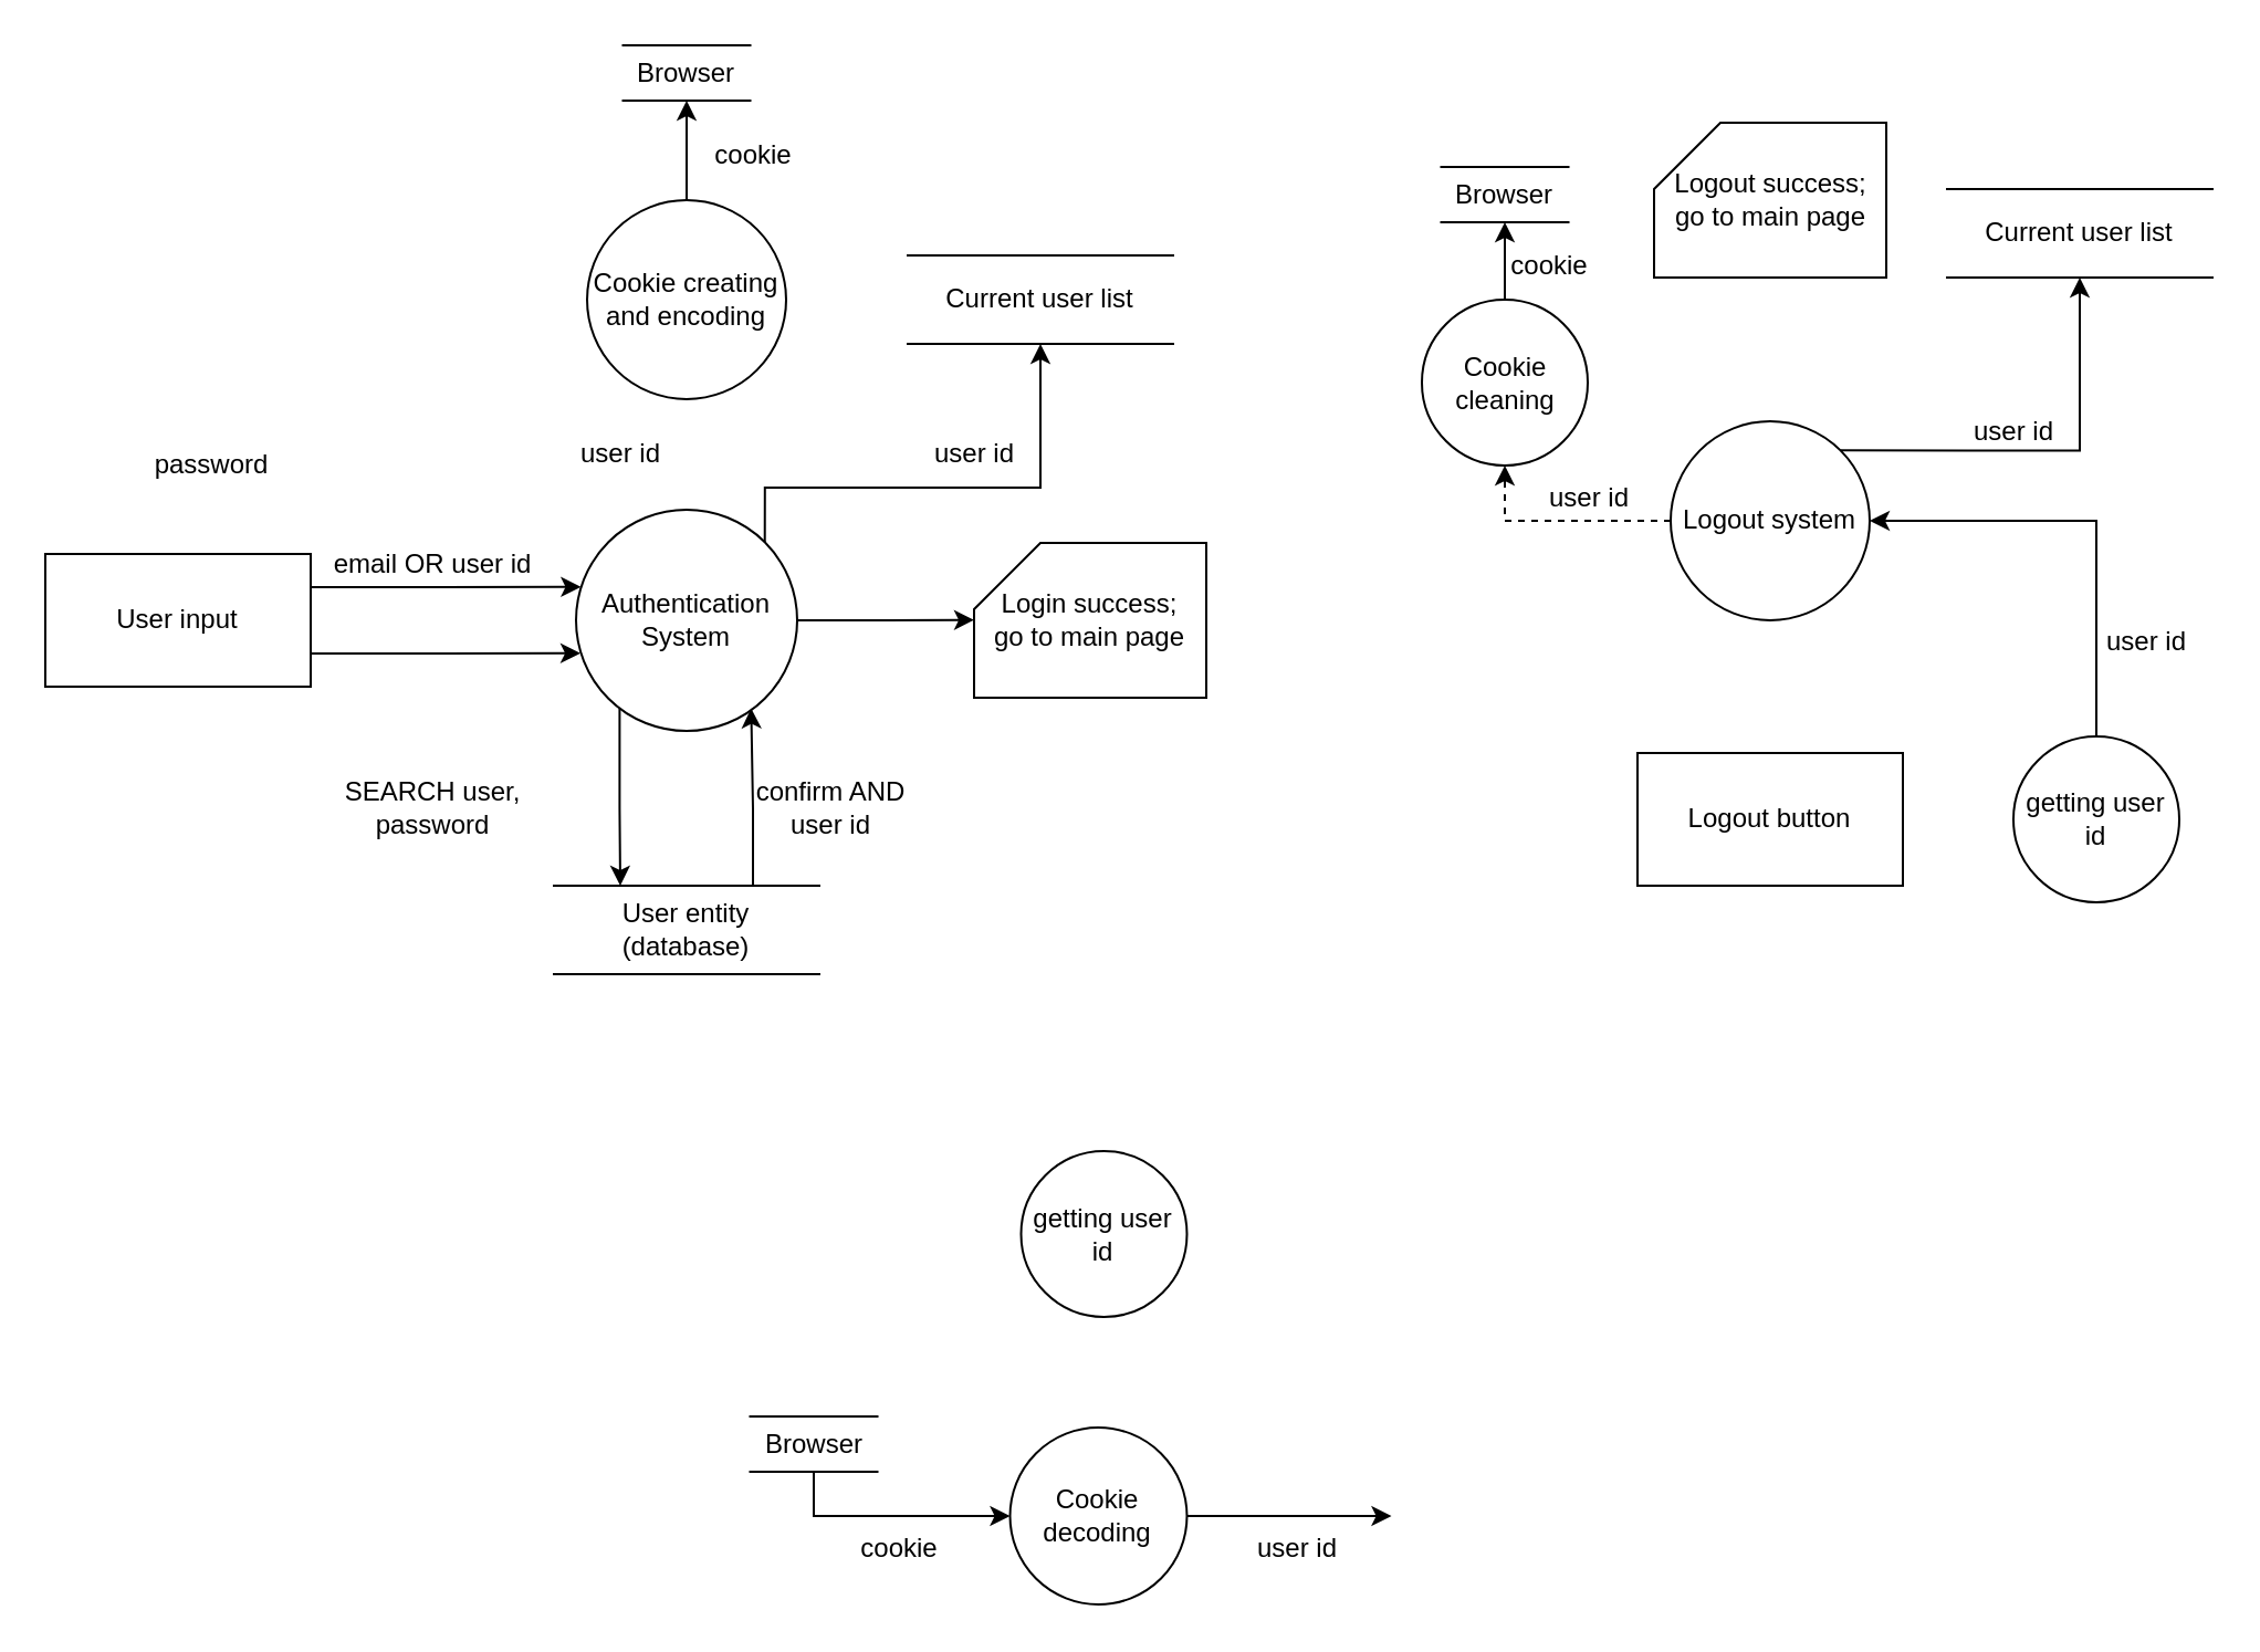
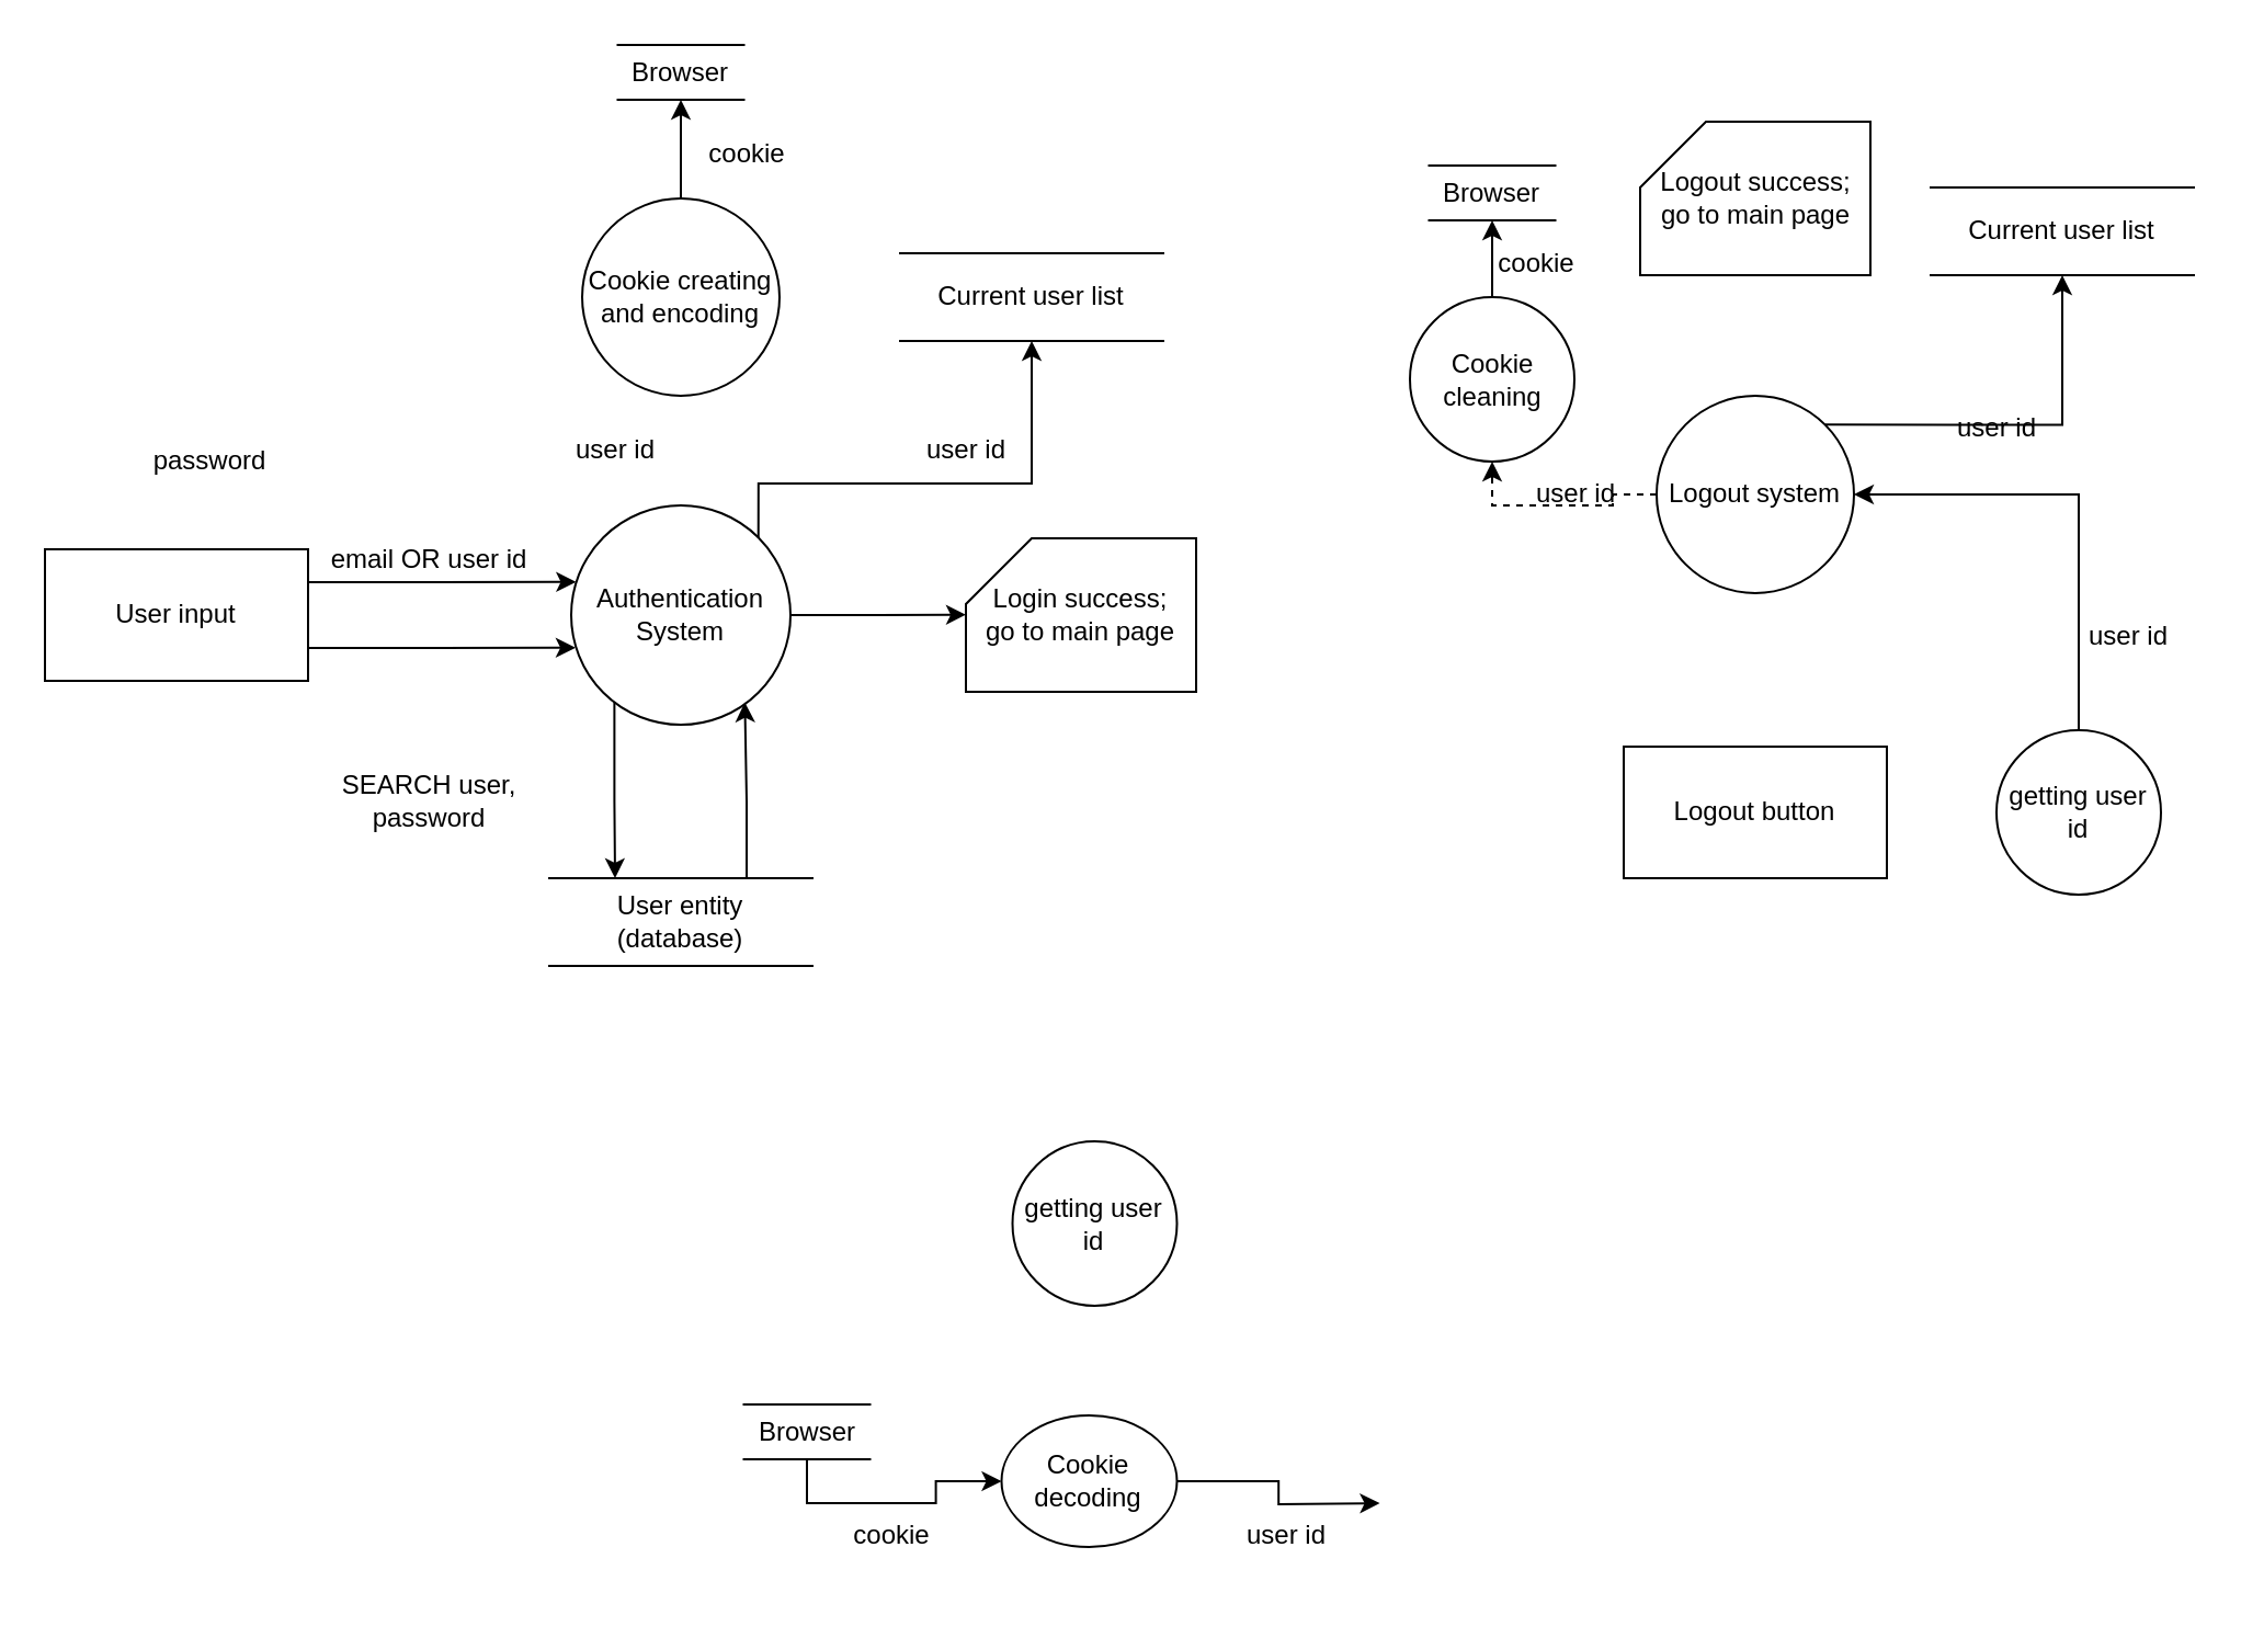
  <mxCell id="0" />
  <mxCell id="1" parent="0" />
  <mxCell id="2" style="edgeStyle=orthogonalEdgeStyle;rounded=0;orthogonalLoop=1;jettySize=auto;html=1;exitX=1;exitY=0.25;exitDx=0;exitDy=0;entryX=0.022;entryY=0.349;entryDx=0;entryDy=0;entryPerimeter=0;" parent="1" source="4" target="13" edge="1"><mxGeometry relative="1" as="geometry"><mxPoint x="260" y="265" as="targetPoint" /></mxGeometry></mxCell>
  <mxCell id="3" style="edgeStyle=orthogonalEdgeStyle;rounded=0;orthogonalLoop=1;jettySize=auto;html=1;exitX=1;exitY=0.75;exitDx=0;exitDy=0;entryX=0.02;entryY=0.649;entryDx=0;entryDy=0;entryPerimeter=0;" parent="1" source="4" target="13" edge="1"><mxGeometry relative="1" as="geometry"><mxPoint x="260" y="295" as="targetPoint" /></mxGeometry></mxCell>
  <mxCell id="4" value="User input" style="rounded=0;whiteSpace=wrap;html=1;" parent="1" vertex="1"><mxGeometry x="20" y="250" width="120" height="60" as="geometry" /></mxCell>
  <mxCell id="5" value="email OR user id" style="text;html=1;align=center;verticalAlign=middle;resizable=0;points=[];autosize=1;strokeColor=none;fillColor=none;" parent="1" vertex="1"><mxGeometry x="140" y="240" width="110" height="30" as="geometry" /></mxCell>
  <mxCell id="6" value="password" style="text;html=1;align=center;verticalAlign=middle;resizable=0;points=[];autosize=1;strokeColor=none;fillColor=none;" parent="1" vertex="1"><mxGeometry x="60" y="195" width="70" height="30" as="geometry" /></mxCell>
  <mxCell id="7" style="edgeStyle=orthogonalEdgeStyle;rounded=0;orthogonalLoop=1;jettySize=auto;html=1;exitX=0.75;exitY=0;exitDx=0;exitDy=0;entryX=0.792;entryY=0.898;entryDx=0;entryDy=0;entryPerimeter=0;" parent="1" source="9" target="13" edge="1"><mxGeometry relative="1" as="geometry" /></mxCell>
  <mxCell id="8" style="edgeStyle=orthogonalEdgeStyle;rounded=0;orthogonalLoop=1;jettySize=auto;html=1;entryX=0.25;entryY=0;entryDx=0;entryDy=0;exitX=0.197;exitY=0.897;exitDx=0;exitDy=0;exitPerimeter=0;" parent="1" source="13" target="9" edge="1"><mxGeometry relative="1" as="geometry"><mxPoint x="280" y="360" as="targetPoint" /><mxPoint x="280" y="340" as="sourcePoint" /></mxGeometry></mxCell>
  <mxCell id="9" value="User entity (database)" style="shape=partialRectangle;whiteSpace=wrap;html=1;left=0;right=0;fillColor=none;rounded=0;strokeColor=default;fontFamily=Helvetica;fontSize=12;fontColor=default;" parent="1" vertex="1"><mxGeometry x="250" y="400" width="120" height="40" as="geometry" /></mxCell>
  <mxCell id="10" value="Login success;&lt;br&gt;go to main page" style="shape=card;whiteSpace=wrap;html=1;" parent="1" vertex="1"><mxGeometry x="440" y="245" width="105" height="70" as="geometry" /></mxCell>
  <mxCell id="11" style="edgeStyle=orthogonalEdgeStyle;rounded=0;orthogonalLoop=1;jettySize=auto;html=1;exitX=1;exitY=0.5;exitDx=0;exitDy=0;" parent="1" source="13" edge="1"><mxGeometry relative="1" as="geometry"><mxPoint x="440" y="279.833" as="targetPoint" /></mxGeometry></mxCell>
  <mxCell id="12" style="edgeStyle=orthogonalEdgeStyle;rounded=0;orthogonalLoop=1;jettySize=auto;html=1;exitX=1;exitY=0;exitDx=0;exitDy=0;entryX=0.5;entryY=1;entryDx=0;entryDy=0;" parent="1" source="13" target="21" edge="1"><mxGeometry relative="1" as="geometry"><Array as="points"><mxPoint x="345" y="220" /><mxPoint x="470" y="220" /></Array></mxGeometry></mxCell>
  <mxCell id="13" value="Authentication&lt;br&gt;System" style="ellipse;whiteSpace=wrap;html=1;aspect=fixed;rounded=0;strokeColor=default;fontFamily=Helvetica;fontSize=12;fontColor=default;fillColor=none;" parent="1" vertex="1"><mxGeometry x="260" y="230" width="100" height="100" as="geometry" /></mxCell>
  <mxCell id="14" value="SEARCH user,&lt;br&gt;password" style="text;html=1;align=center;verticalAlign=middle;resizable=0;points=[];autosize=1;strokeColor=none;fillColor=none;" parent="1" vertex="1"><mxGeometry x="145" y="345" width="100" height="40" as="geometry" /></mxCell>
- <mxCell id="15" value="confirm AND&lt;br&gt;user id" style="text;html=1;align=center;verticalAlign=middle;resizable=0;points=[];autosize=1;strokeColor=none;fillColor=none;" parent="1" vertex="1"><mxGeometry x="330" y="345" width="90" height="40" as="geometry" /></mxCell>
  <mxCell id="16" style="edgeStyle=orthogonalEdgeStyle;rounded=0;orthogonalLoop=1;jettySize=auto;html=1;exitX=0.5;exitY=0;exitDx=0;exitDy=0;entryX=0.5;entryY=1;entryDx=0;entryDy=0;" parent="1" source="17" target="20" edge="1"><mxGeometry relative="1" as="geometry"><mxPoint x="310" y="40" as="targetPoint" /></mxGeometry></mxCell>
  <mxCell id="17" value="Cookie creating and encoding" style="ellipse;whiteSpace=wrap;html=1;aspect=fixed;rounded=0;strokeColor=default;fontFamily=Helvetica;fontSize=12;fontColor=default;fillColor=none;" parent="1" vertex="1"><mxGeometry x="265" y="90" width="90" height="90" as="geometry" /></mxCell>
  <mxCell id="18" value="user id" style="text;html=1;align=center;verticalAlign=middle;resizable=0;points=[];autosize=1;strokeColor=none;fillColor=none;" parent="1" vertex="1"><mxGeometry x="250" y="190" width="60" height="30" as="geometry" /></mxCell>
  <mxCell id="19" value="cookie" style="text;html=1;align=center;verticalAlign=middle;resizable=0;points=[];autosize=1;strokeColor=none;fillColor=none;" parent="1" vertex="1"><mxGeometry x="310" y="55" width="60" height="30" as="geometry" /></mxCell>
  <mxCell id="20" value="Browser" style="shape=partialRectangle;whiteSpace=wrap;html=1;left=0;right=0;fillColor=none;rounded=0;strokeColor=default;fontFamily=Helvetica;fontSize=12;fontColor=default;" parent="1" vertex="1"><mxGeometry x="281.25" y="20" width="57.5" height="25" as="geometry" /></mxCell>
  <mxCell id="21" value="Current user list" style="shape=partialRectangle;whiteSpace=wrap;html=1;left=0;right=0;fillColor=none;rounded=0;strokeColor=default;fontFamily=Helvetica;fontSize=12;fontColor=default;" parent="1" vertex="1"><mxGeometry x="410" y="115" width="120" height="40" as="geometry" /></mxCell>
  <mxCell id="22" value="user id" style="text;html=1;align=center;verticalAlign=middle;resizable=0;points=[];autosize=1;strokeColor=none;fillColor=none;" parent="1" vertex="1"><mxGeometry x="410" y="190" width="60" height="30" as="geometry" /></mxCell>
  <mxCell id="23" value="Logout button" style="rounded=0;whiteSpace=wrap;html=1;" parent="1" vertex="1"><mxGeometry x="740" y="340" width="120" height="60" as="geometry" /></mxCell>
  <mxCell id="24" style="edgeStyle=orthogonalEdgeStyle;rounded=0;orthogonalLoop=1;jettySize=auto;html=1;exitX=0;exitY=0.5;exitDx=0;exitDy=0;entryX=0.5;entryY=1;entryDx=0;entryDy=0;dashed=1;" parent="1" source="26" target="37" edge="1"><mxGeometry relative="1" as="geometry"><mxPoint x="680" y="180" as="targetPoint" /></mxGeometry></mxCell>
  <mxCell id="25" style="edgeStyle=orthogonalEdgeStyle;rounded=0;orthogonalLoop=1;jettySize=auto;html=1;exitX=1;exitY=0;exitDx=0;exitDy=0;entryX=0.5;entryY=1;entryDx=0;entryDy=0;" parent="1" source="26" target="42" edge="1"><mxGeometry relative="1" as="geometry"><mxPoint x="940" y="130" as="targetPoint" /></mxGeometry></mxCell>
- <mxCell id="26" value="Logout system" style="ellipse;whiteSpace=wrap;html=1;aspect=fixed;rounded=0;strokeColor=default;fontFamily=Helvetica;fontSize=12;fontColor=default;fillColor=none;" parent="1" vertex="1"><mxGeometry x="755" y="190" width="90" height="90" as="geometry" /></mxCell>
+ <mxCell id="26" value="Logout system" style="ellipse;whiteSpace=wrap;html=1;aspect=fixed;rounded=0;strokeColor=default;fontFamily=Helvetica;fontSize=12;fontColor=default;fillColor=none;" parent="1" vertex="1"><mxGeometry x="755" y="180" width="90" height="90" as="geometry" /></mxCell>
  <mxCell id="27" style="edgeStyle=orthogonalEdgeStyle;rounded=0;orthogonalLoop=1;jettySize=auto;html=1;exitX=0.5;exitY=1;exitDx=0;exitDy=0;entryX=0;entryY=0.5;entryDx=0;entryDy=0;" parent="1" source="28" target="30" edge="1"><mxGeometry relative="1" as="geometry" /></mxCell>
  <mxCell id="28" value="Browser" style="shape=partialRectangle;whiteSpace=wrap;html=1;left=0;right=0;fillColor=none;rounded=0;strokeColor=default;fontFamily=Helvetica;fontSize=12;fontColor=default;" parent="1" vertex="1"><mxGeometry x="338.75" y="640" width="57.5" height="25" as="geometry" /></mxCell>
  <mxCell id="29" style="edgeStyle=orthogonalEdgeStyle;rounded=0;orthogonalLoop=1;jettySize=auto;html=1;exitX=1;exitY=0.5;exitDx=0;exitDy=0;" parent="1" source="30" edge="1"><mxGeometry relative="1" as="geometry"><mxPoint x="628.75" y="685" as="targetPoint" /></mxGeometry></mxCell>
- <mxCell id="30" value="Cookie decoding" style="ellipse;whiteSpace=wrap;html=1;aspect=fixed;rounded=0;strokeColor=default;fontFamily=Helvetica;fontSize=12;fontColor=default;fillColor=none;" parent="1" vertex="1"><mxGeometry x="456.25" y="645" width="80" height="80" as="geometry" /></mxCell>
+ <mxCell id="30" value="Cookie decoding" style="ellipse;whiteSpace=wrap;html=1;aspect=fixed;rounded=0;strokeColor=default;fontFamily=Helvetica;fontSize=12;fontColor=default;fillColor=none;" parent="1" vertex="1"><mxGeometry x="456.25" y="645" width="80" height="60" as="geometry" /></mxCell>
  <mxCell id="31" value="user id" style="text;html=1;align=center;verticalAlign=middle;resizable=0;points=[];autosize=1;strokeColor=none;fillColor=none;" parent="1" vertex="1"><mxGeometry x="556.25" y="685" width="60" height="30" as="geometry" /></mxCell>
  <mxCell id="32" value="cookie" style="text;html=1;align=center;verticalAlign=middle;resizable=0;points=[];autosize=1;strokeColor=none;fillColor=none;" parent="1" vertex="1"><mxGeometry x="376.25" y="685" width="60" height="30" as="geometry" /></mxCell>
  <mxCell id="33" style="edgeStyle=orthogonalEdgeStyle;rounded=0;orthogonalLoop=1;jettySize=auto;html=1;exitX=0.5;exitY=0;exitDx=0;exitDy=0;entryX=1;entryY=0.5;entryDx=0;entryDy=0;" parent="1" source="41" target="26" edge="1"><mxGeometry relative="1" as="geometry"><mxPoint x="950" y="330" as="sourcePoint" /></mxGeometry></mxCell>
  <mxCell id="34" value="user id" style="text;html=1;align=center;verticalAlign=middle;resizable=0;points=[];autosize=1;strokeColor=none;fillColor=none;" parent="1" vertex="1"><mxGeometry x="940" y="275" width="60" height="30" as="geometry" /></mxCell>
  <mxCell id="35" value="Logout success;&lt;br&gt;go to main page" style="shape=card;whiteSpace=wrap;html=1;" parent="1" vertex="1"><mxGeometry x="747.5" y="55" width="105" height="70" as="geometry" /></mxCell>
  <mxCell id="36" style="edgeStyle=orthogonalEdgeStyle;rounded=0;orthogonalLoop=1;jettySize=auto;html=1;exitX=0.5;exitY=0;exitDx=0;exitDy=0;entryX=0.5;entryY=1;entryDx=0;entryDy=0;" parent="1" source="37" target="40" edge="1"><mxGeometry relative="1" as="geometry"><mxPoint x="680" y="40" as="targetPoint" /></mxGeometry></mxCell>
  <mxCell id="37" value="Cookie cleaning" style="ellipse;whiteSpace=wrap;html=1;aspect=fixed;rounded=0;strokeColor=default;fontFamily=Helvetica;fontSize=12;fontColor=default;fillColor=none;" parent="1" vertex="1"><mxGeometry x="642.5" y="135" width="75" height="75" as="geometry" /></mxCell>
  <mxCell id="38" value="user id" style="text;html=1;align=center;verticalAlign=middle;resizable=0;points=[];autosize=1;strokeColor=none;fillColor=none;" parent="1" vertex="1"><mxGeometry x="687.5" y="210" width="60" height="30" as="geometry" /></mxCell>
  <mxCell id="39" value="cookie" style="text;html=1;align=center;verticalAlign=middle;resizable=0;points=[];autosize=1;strokeColor=none;fillColor=none;" parent="1" vertex="1"><mxGeometry x="670" y="105" width="60" height="30" as="geometry" /></mxCell>
  <mxCell id="40" value="Browser" style="shape=partialRectangle;whiteSpace=wrap;html=1;left=0;right=0;fillColor=none;rounded=0;strokeColor=default;fontFamily=Helvetica;fontSize=12;fontColor=default;" parent="1" vertex="1"><mxGeometry x="651.25" y="75" width="57.5" height="25" as="geometry" /></mxCell>
  <mxCell id="41" value="getting user id" style="ellipse;whiteSpace=wrap;html=1;aspect=fixed;rounded=0;strokeColor=default;fontFamily=Helvetica;fontSize=12;fontColor=default;fillColor=none;" parent="1" vertex="1"><mxGeometry x="910" y="332.5" width="75" height="75" as="geometry" /></mxCell>
  <mxCell id="42" value="Current user list" style="shape=partialRectangle;whiteSpace=wrap;html=1;left=0;right=0;fillColor=none;rounded=0;strokeColor=default;fontFamily=Helvetica;fontSize=12;fontColor=default;" parent="1" vertex="1"><mxGeometry x="880" y="85" width="120" height="40" as="geometry" /></mxCell>
  <mxCell id="43" value="user id" style="text;html=1;align=center;verticalAlign=middle;resizable=0;points=[];autosize=1;strokeColor=none;fillColor=none;" parent="1" vertex="1"><mxGeometry x="880" y="180" width="60" height="30" as="geometry" /></mxCell>
  <mxCell id="44" value="getting user id" style="ellipse;whiteSpace=wrap;html=1;aspect=fixed;rounded=0;strokeColor=default;fontFamily=Helvetica;fontSize=12;fontColor=default;fillColor=none;" parent="1" vertex="1"><mxGeometry x="461.25" y="520" width="75" height="75" as="geometry" /></mxCell>
